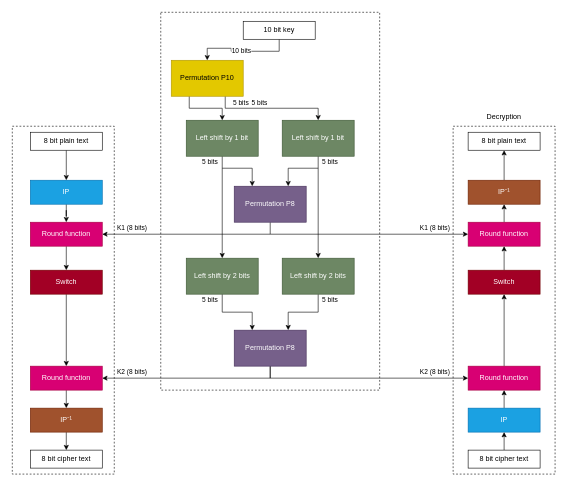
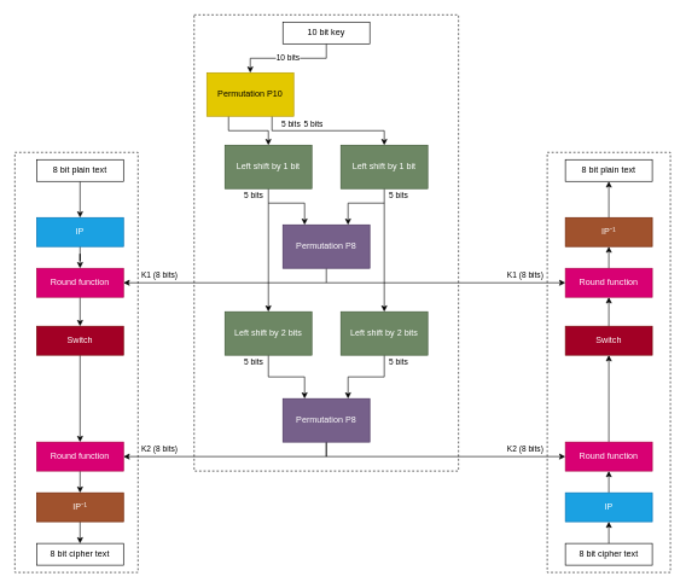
  <mxCell id="0" />
  <mxCell id="1" parent="0" />
  <mxCell id="2" value="" style="rounded=0;whiteSpace=wrap;html=1;fillColor=none;dashed=1;" parent="1" vertex="1"><mxGeometry x="20" y="210" width="170" height="580" as="geometry" /></mxCell>
  <mxCell id="3" value="" style="rounded=0;whiteSpace=wrap;html=1;fillColor=none;dashed=1;" parent="1" vertex="1"><mxGeometry x="755" y="210" width="170" height="580" as="geometry" /></mxCell>
  <mxCell id="4" value="" style="rounded=0;whiteSpace=wrap;html=1;fillColor=none;dashed=1;" parent="1" vertex="1"><mxGeometry x="267.5" y="20" width="365" height="630" as="geometry" /></mxCell>
  <mxCell id="5" value="" style="edgeStyle=orthogonalEdgeStyle;rounded=0;orthogonalLoop=1;jettySize=auto;html=1;" parent="1" source="6" target="8" edge="1"><mxGeometry relative="1" as="geometry" /></mxCell>
  <mxCell id="6" value="8 bit plain text" style="rounded=0;whiteSpace=wrap;html=1;" parent="1" vertex="1"><mxGeometry x="50" y="220" width="120" height="30" as="geometry" /></mxCell>
  <mxCell id="7" value="" style="edgeStyle=orthogonalEdgeStyle;rounded=0;orthogonalLoop=1;jettySize=auto;html=1;" parent="1" source="8" target="10" edge="1"><mxGeometry relative="1" as="geometry" /></mxCell>
  <mxCell id="8" value="IP" style="rounded=0;whiteSpace=wrap;html=1;fillColor=#1ba1e2;fontColor=#ffffff;strokeColor=#006EAF;" parent="1" vertex="1"><mxGeometry x="50" y="300" width="120" height="40" as="geometry" /></mxCell>
  <mxCell id="9" style="edgeStyle=orthogonalEdgeStyle;rounded=0;orthogonalLoop=1;jettySize=auto;html=1;exitX=0.5;exitY=1;exitDx=0;exitDy=0;entryX=0.5;entryY=0;entryDx=0;entryDy=0;" parent="1" source="10" target="31" edge="1"><mxGeometry relative="1" as="geometry" /></mxCell>
  <mxCell id="10" value="Round function" style="rounded=0;whiteSpace=wrap;html=1;fillColor=#d80073;fontColor=#ffffff;strokeColor=#A50040;" parent="1" vertex="1"><mxGeometry x="50" y="370" width="120" height="40" as="geometry" /></mxCell>
  <mxCell id="11" value="10 bits" style="edgeStyle=orthogonalEdgeStyle;rounded=0;orthogonalLoop=1;jettySize=auto;html=1;" parent="1" source="12" target="16" edge="1"><mxGeometry relative="1" as="geometry" /></mxCell>
- <mxCell id="12" value="10 bit key" style="rounded=0;whiteSpace=wrap;html=1;" parent="1" vertex="1"><mxGeometry x="405" y="35" width="120" height="30" as="geometry" /></mxCell>
+ <mxCell id="12" value="10 bit key" style="rounded=0;whiteSpace=wrap;html=1;" parent="1" vertex="1"><mxGeometry x="390" y="30" width="120" height="30" as="geometry" /></mxCell>
  <mxCell id="13" style="edgeStyle=orthogonalEdgeStyle;rounded=0;orthogonalLoop=1;jettySize=auto;html=1;exitX=0.25;exitY=1;exitDx=0;exitDy=0;" parent="1" source="16" target="18" edge="1"><mxGeometry relative="1" as="geometry" /></mxCell>
  <mxCell id="14" style="edgeStyle=orthogonalEdgeStyle;rounded=0;orthogonalLoop=1;jettySize=auto;html=1;exitX=0.75;exitY=1;exitDx=0;exitDy=0;" parent="1" source="16" target="20" edge="1"><mxGeometry relative="1" as="geometry" /></mxCell>
  <mxCell id="15" value="5 bits" style="edgeLabel;html=1;align=center;verticalAlign=middle;resizable=0;points=[];" parent="14" vertex="1" connectable="0"><mxGeometry x="-0.311" y="2" relative="1" as="geometry"><mxPoint x="9" y="-8" as="offset" /></mxGeometry></mxCell>
  <mxCell id="16" value="Permutation P10" style="rounded=0;whiteSpace=wrap;html=1;fillColor=#e3c800;fontColor=#000000;strokeColor=#B09500;" parent="1" vertex="1"><mxGeometry x="285" y="100" width="120" height="60" as="geometry" /></mxCell>
  <mxCell id="17" style="edgeStyle=orthogonalEdgeStyle;rounded=0;orthogonalLoop=1;jettySize=auto;html=1;exitX=0.5;exitY=1;exitDx=0;exitDy=0;entryX=0.5;entryY=0;entryDx=0;entryDy=0;" parent="1" source="18" target="24" edge="1"><mxGeometry relative="1" as="geometry" /></mxCell>
  <mxCell id="18" value="Left shift by 1 bit" style="rounded=0;whiteSpace=wrap;html=1;fillColor=#6d8764;fontColor=#ffffff;strokeColor=#3A5431;" parent="1" vertex="1"><mxGeometry x="310" y="200" width="120" height="60" as="geometry" /></mxCell>
  <mxCell id="19" style="edgeStyle=orthogonalEdgeStyle;rounded=0;orthogonalLoop=1;jettySize=auto;html=1;exitX=0.5;exitY=1;exitDx=0;exitDy=0;entryX=0.5;entryY=0;entryDx=0;entryDy=0;" parent="1" source="20" target="26" edge="1"><mxGeometry relative="1" as="geometry" /></mxCell>
  <mxCell id="20" value="Left shift by 1 bit" style="rounded=0;whiteSpace=wrap;html=1;fillColor=#6d8764;fontColor=#ffffff;strokeColor=#3A5431;" parent="1" vertex="1"><mxGeometry x="470" y="200" width="120" height="60" as="geometry" /></mxCell>
  <mxCell id="21" style="edgeStyle=orthogonalEdgeStyle;rounded=0;orthogonalLoop=1;jettySize=auto;html=1;exitX=0.5;exitY=1;exitDx=0;exitDy=0;entryX=1;entryY=0.5;entryDx=0;entryDy=0;" parent="1" source="22" target="10" edge="1"><mxGeometry relative="1" as="geometry" /></mxCell>
  <mxCell id="22" value="Permutation P8" style="rounded=0;whiteSpace=wrap;html=1;fillColor=#76608a;fontColor=#ffffff;strokeColor=#432D57;" parent="1" vertex="1"><mxGeometry x="390" y="310" width="120" height="60" as="geometry" /></mxCell>
  <mxCell id="23" style="edgeStyle=orthogonalEdgeStyle;rounded=0;orthogonalLoop=1;jettySize=auto;html=1;exitX=0.5;exitY=1;exitDx=0;exitDy=0;entryX=0.25;entryY=0;entryDx=0;entryDy=0;" parent="1" source="24" target="29" edge="1"><mxGeometry relative="1" as="geometry" /></mxCell>
  <mxCell id="24" value="Left shift by 2 bits" style="rounded=0;whiteSpace=wrap;html=1;fillColor=#6d8764;fontColor=#ffffff;strokeColor=#3A5431;" parent="1" vertex="1"><mxGeometry x="310" y="430" width="120" height="60" as="geometry" /></mxCell>
  <mxCell id="25" style="edgeStyle=orthogonalEdgeStyle;rounded=0;orthogonalLoop=1;jettySize=auto;html=1;exitX=0.5;exitY=1;exitDx=0;exitDy=0;entryX=0.75;entryY=0;entryDx=0;entryDy=0;" parent="1" source="26" target="29" edge="1"><mxGeometry relative="1" as="geometry" /></mxCell>
  <mxCell id="26" value="Left shift by 2 bits" style="rounded=0;whiteSpace=wrap;html=1;fillColor=#6d8764;fontColor=#ffffff;strokeColor=#3A5431;" parent="1" vertex="1"><mxGeometry x="470" y="430" width="120" height="60" as="geometry" /></mxCell>
  <mxCell id="27" style="edgeStyle=orthogonalEdgeStyle;rounded=0;orthogonalLoop=1;jettySize=auto;html=1;exitX=0.5;exitY=1;exitDx=0;exitDy=0;entryX=1;entryY=0.5;entryDx=0;entryDy=0;" parent="1" source="29" target="33" edge="1"><mxGeometry relative="1" as="geometry" /></mxCell>
  <mxCell id="28" style="edgeStyle=orthogonalEdgeStyle;rounded=0;orthogonalLoop=1;jettySize=auto;html=1;exitX=0.5;exitY=1;exitDx=0;exitDy=0;entryX=0;entryY=0.5;entryDx=0;entryDy=0;" parent="1" source="29" target="49" edge="1"><mxGeometry relative="1" as="geometry" /></mxCell>
  <mxCell id="29" value="Permutation P8" style="rounded=0;whiteSpace=wrap;html=1;fillColor=#76608a;fontColor=#ffffff;strokeColor=#432D57;" parent="1" vertex="1"><mxGeometry x="390" y="550" width="120" height="60" as="geometry" /></mxCell>
  <mxCell id="30" style="edgeStyle=orthogonalEdgeStyle;rounded=0;orthogonalLoop=1;jettySize=auto;html=1;exitX=0.5;exitY=1;exitDx=0;exitDy=0;entryX=0.5;entryY=0;entryDx=0;entryDy=0;" parent="1" source="31" target="33" edge="1"><mxGeometry relative="1" as="geometry" /></mxCell>
  <mxCell id="31" value="Switch" style="rounded=0;whiteSpace=wrap;html=1;fillColor=#a20025;fontColor=#ffffff;strokeColor=#6F0000;" parent="1" vertex="1"><mxGeometry x="50" y="450" width="120" height="40" as="geometry" /></mxCell>
  <mxCell id="32" style="edgeStyle=orthogonalEdgeStyle;rounded=0;orthogonalLoop=1;jettySize=auto;html=1;exitX=0.5;exitY=1;exitDx=0;exitDy=0;entryX=0.5;entryY=0;entryDx=0;entryDy=0;" parent="1" source="33" target="35" edge="1"><mxGeometry relative="1" as="geometry" /></mxCell>
  <mxCell id="33" value="Round function" style="rounded=0;whiteSpace=wrap;html=1;fillColor=#d80073;fontColor=#ffffff;strokeColor=#A50040;" parent="1" vertex="1"><mxGeometry x="50" y="610" width="120" height="40" as="geometry" /></mxCell>
  <mxCell id="34" style="edgeStyle=orthogonalEdgeStyle;rounded=0;orthogonalLoop=1;jettySize=auto;html=1;exitX=0.5;exitY=1;exitDx=0;exitDy=0;entryX=0.5;entryY=0;entryDx=0;entryDy=0;" parent="1" source="35" target="36" edge="1"><mxGeometry relative="1" as="geometry" /></mxCell>
  <mxCell id="35" value="IP⁻¹" style="rounded=0;whiteSpace=wrap;html=1;fillColor=#a0522d;fontColor=#ffffff;strokeColor=#6D1F00;" parent="1" vertex="1"><mxGeometry x="50" y="680" width="120" height="40" as="geometry" /></mxCell>
  <mxCell id="36" value="8 bit cipher text" style="rounded=0;whiteSpace=wrap;html=1;" parent="1" vertex="1"><mxGeometry x="50" y="750" width="120" height="30" as="geometry" /></mxCell>
  <mxCell id="37" value="5 bits" style="edgeLabel;html=1;align=center;verticalAlign=middle;resizable=0;points=[];" parent="1" vertex="1" connectable="0"><mxGeometry x="400" y="170" as="geometry" /></mxCell>
  <mxCell id="38" value="" style="endArrow=classic;html=1;rounded=0;entryX=0.25;entryY=0;entryDx=0;entryDy=0;" parent="1" target="22" edge="1"><mxGeometry width="50" height="50" relative="1" as="geometry"><mxPoint x="370" y="280" as="sourcePoint" /><mxPoint x="470" y="280" as="targetPoint" /><Array as="points"><mxPoint x="420" y="280" /></Array></mxGeometry></mxCell>
  <mxCell id="39" value="" style="endArrow=classic;html=1;rounded=0;entryX=0.75;entryY=0;entryDx=0;entryDy=0;" parent="1" target="22" edge="1"><mxGeometry width="50" height="50" relative="1" as="geometry"><mxPoint x="530" y="280" as="sourcePoint" /><mxPoint x="470" y="280" as="targetPoint" /><Array as="points"><mxPoint x="480" y="280" /></Array></mxGeometry></mxCell>
  <mxCell id="40" value="" style="endArrow=classic;html=1;rounded=0;entryX=0;entryY=0.5;entryDx=0;entryDy=0;" parent="1" target="45" edge="1"><mxGeometry width="50" height="50" relative="1" as="geometry"><mxPoint x="450" y="390" as="sourcePoint" /><mxPoint x="660" y="390" as="targetPoint" /></mxGeometry></mxCell>
  <mxCell id="41" value="8 bit plain text" style="rounded=0;whiteSpace=wrap;html=1;" parent="1" vertex="1"><mxGeometry x="780" y="220" width="120" height="30" as="geometry" /></mxCell>
  <mxCell id="42" style="edgeStyle=orthogonalEdgeStyle;rounded=0;orthogonalLoop=1;jettySize=auto;html=1;exitX=0.5;exitY=0;exitDx=0;exitDy=0;entryX=0.5;entryY=1;entryDx=0;entryDy=0;" parent="1" source="43" target="41" edge="1"><mxGeometry relative="1" as="geometry" /></mxCell>
  <mxCell id="43" value="IP⁻¹" style="rounded=0;whiteSpace=wrap;html=1;fillColor=#a0522d;fontColor=#ffffff;strokeColor=#6D1F00;" parent="1" vertex="1"><mxGeometry x="780" y="300" width="120" height="40" as="geometry" /></mxCell>
  <mxCell id="44" style="edgeStyle=orthogonalEdgeStyle;rounded=0;orthogonalLoop=1;jettySize=auto;html=1;exitX=0.5;exitY=0;exitDx=0;exitDy=0;entryX=0.5;entryY=1;entryDx=0;entryDy=0;" parent="1" source="45" target="43" edge="1"><mxGeometry relative="1" as="geometry" /></mxCell>
  <mxCell id="45" value="Round function" style="rounded=0;whiteSpace=wrap;html=1;fillColor=#d80073;fontColor=#ffffff;strokeColor=#A50040;" parent="1" vertex="1"><mxGeometry x="780" y="370" width="120" height="40" as="geometry" /></mxCell>
  <mxCell id="46" style="edgeStyle=orthogonalEdgeStyle;rounded=0;orthogonalLoop=1;jettySize=auto;html=1;exitX=0.5;exitY=0;exitDx=0;exitDy=0;entryX=0.5;entryY=1;entryDx=0;entryDy=0;" parent="1" source="47" target="45" edge="1"><mxGeometry relative="1" as="geometry" /></mxCell>
  <mxCell id="47" value="Switch" style="rounded=0;whiteSpace=wrap;html=1;fillColor=#a20025;fontColor=#ffffff;strokeColor=#6F0000;" parent="1" vertex="1"><mxGeometry x="780" y="450" width="120" height="40" as="geometry" /></mxCell>
  <mxCell id="48" style="edgeStyle=orthogonalEdgeStyle;rounded=0;orthogonalLoop=1;jettySize=auto;html=1;exitX=0.5;exitY=0;exitDx=0;exitDy=0;entryX=0.5;entryY=1;entryDx=0;entryDy=0;" parent="1" source="49" target="47" edge="1"><mxGeometry relative="1" as="geometry" /></mxCell>
  <mxCell id="49" value="Round function" style="rounded=0;whiteSpace=wrap;html=1;fillColor=#d80073;fontColor=#ffffff;strokeColor=#A50040;" parent="1" vertex="1"><mxGeometry x="780" y="610" width="120" height="40" as="geometry" /></mxCell>
  <mxCell id="50" style="edgeStyle=orthogonalEdgeStyle;rounded=0;orthogonalLoop=1;jettySize=auto;html=1;exitX=0.5;exitY=0;exitDx=0;exitDy=0;entryX=0.5;entryY=1;entryDx=0;entryDy=0;" parent="1" source="51" target="49" edge="1"><mxGeometry relative="1" as="geometry" /></mxCell>
  <mxCell id="51" value="IP" style="rounded=0;whiteSpace=wrap;html=1;fillColor=#1ba1e2;fontColor=#ffffff;strokeColor=#006EAF;" parent="1" vertex="1"><mxGeometry x="780" y="680" width="120" height="40" as="geometry" /></mxCell>
  <mxCell id="52" style="edgeStyle=orthogonalEdgeStyle;rounded=0;orthogonalLoop=1;jettySize=auto;html=1;exitX=0.5;exitY=0;exitDx=0;exitDy=0;entryX=0.5;entryY=1;entryDx=0;entryDy=0;" parent="1" source="53" target="51" edge="1"><mxGeometry relative="1" as="geometry" /></mxCell>
  <mxCell id="53" value="8 bit cipher text" style="rounded=0;whiteSpace=wrap;html=1;" parent="1" vertex="1"><mxGeometry x="780" y="750" width="120" height="30" as="geometry" /></mxCell>
  <mxCell id="54" value="&lt;font style=&quot;font-size: 11px;&quot;&gt;K1 (8 bits)&lt;/font&gt;" style="text;html=1;strokeColor=none;fillColor=none;align=center;verticalAlign=middle;whiteSpace=wrap;rounded=0;" parent="1" vertex="1"><mxGeometry x="190" y="370" width="60" height="20" as="geometry" /></mxCell>
  <mxCell id="55" value="&lt;font style=&quot;font-size: 11px;&quot;&gt;5 bits&lt;/font&gt;" style="text;html=1;strokeColor=none;fillColor=none;align=center;verticalAlign=middle;whiteSpace=wrap;rounded=0;" parent="1" vertex="1"><mxGeometry x="330" y="260" width="40" height="20" as="geometry" /></mxCell>
  <mxCell id="56" value="&lt;font style=&quot;font-size: 11px;&quot;&gt;5 bits&lt;/font&gt;" style="text;html=1;strokeColor=none;fillColor=none;align=center;verticalAlign=middle;whiteSpace=wrap;rounded=0;" parent="1" vertex="1"><mxGeometry x="530" y="260" width="40" height="20" as="geometry" /></mxCell>
  <mxCell id="57" value="&lt;font style=&quot;font-size: 11px;&quot;&gt;K1 (8 bits)&lt;/font&gt;" style="text;html=1;strokeColor=none;fillColor=none;align=center;verticalAlign=middle;whiteSpace=wrap;rounded=0;" parent="1" vertex="1"><mxGeometry x="695" y="370" width="60" height="20" as="geometry" /></mxCell>
  <mxCell id="58" value="&lt;font style=&quot;font-size: 11px;&quot;&gt;K2 (8 bits)&lt;/font&gt;" style="text;html=1;strokeColor=none;fillColor=none;align=center;verticalAlign=middle;whiteSpace=wrap;rounded=0;" parent="1" vertex="1"><mxGeometry x="190" y="610" width="60" height="20" as="geometry" /></mxCell>
  <mxCell id="59" value="&lt;font style=&quot;font-size: 11px;&quot;&gt;K2 (8 bits)&lt;/font&gt;" style="text;html=1;strokeColor=none;fillColor=none;align=center;verticalAlign=middle;whiteSpace=wrap;rounded=0;" parent="1" vertex="1"><mxGeometry x="695" y="610" width="60" height="20" as="geometry" /></mxCell>
  <mxCell id="60" value="&lt;font style=&quot;font-size: 11px;&quot;&gt;5 bits&lt;/font&gt;" style="text;html=1;strokeColor=none;fillColor=none;align=center;verticalAlign=middle;whiteSpace=wrap;rounded=0;" parent="1" vertex="1"><mxGeometry x="530" y="490" width="40" height="20" as="geometry" /></mxCell>
  <mxCell id="61" value="&lt;font style=&quot;font-size: 11px;&quot;&gt;5 bits&lt;/font&gt;" style="text;html=1;strokeColor=none;fillColor=none;align=center;verticalAlign=middle;whiteSpace=wrap;rounded=0;" parent="1" vertex="1"><mxGeometry x="330" y="490" width="40" height="20" as="geometry" /></mxCell>
- <mxCell id="62" value="Decryption" style="text;html=1;strokeColor=none;fillColor=none;align=center;verticalAlign=middle;whiteSpace=wrap;rounded=0;" parent="1" vertex="1"><mxGeometry x="810" y="180" width="60" height="30" as="geometry" /></mxCell>
